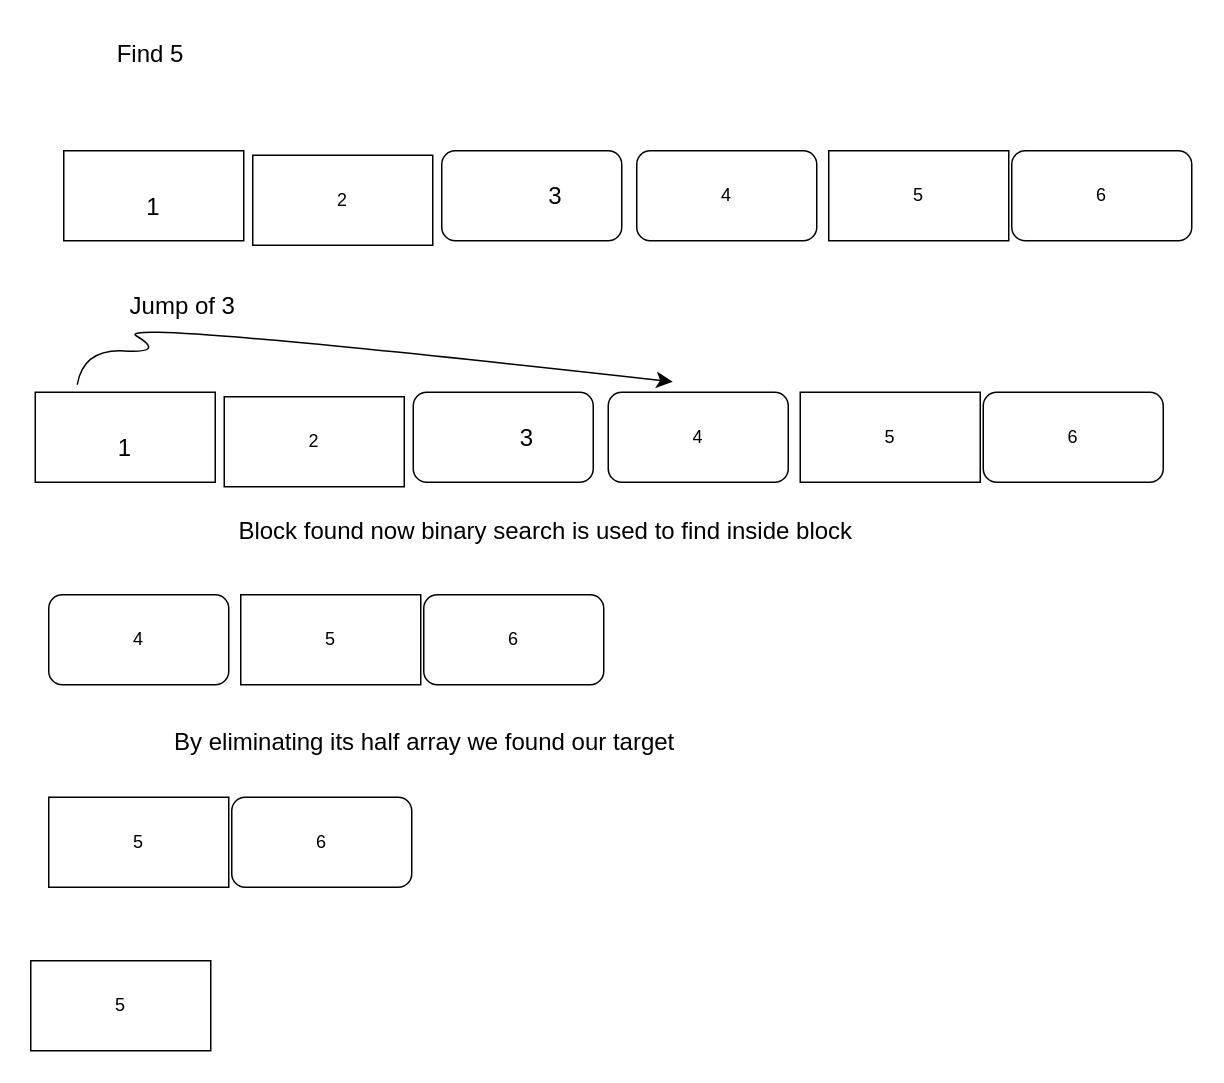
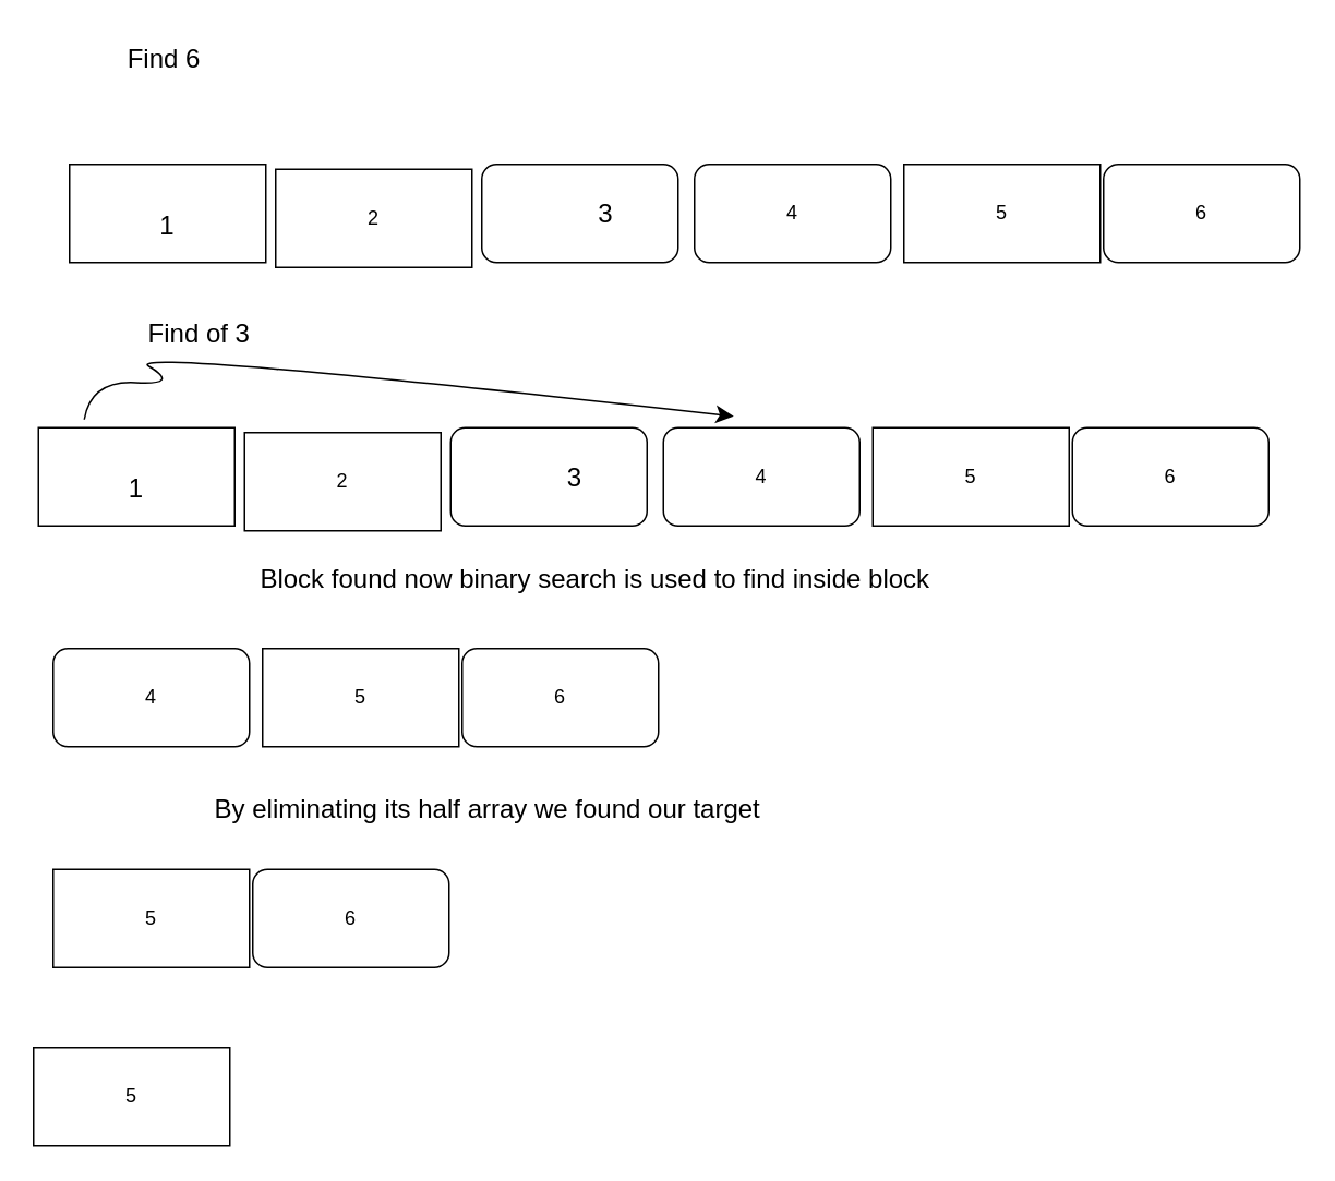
  <mxCell id="0" />
  <mxCell id="1" parent="0" />
  <mxCell id="2" value="" style="rounded=1;whiteSpace=wrap;html=1;" vertex="1" parent="1"><mxGeometry x="294" y="100" width="120" height="60" as="geometry" /></mxCell>
  <mxCell id="3" value="6" style="rounded=1;whiteSpace=wrap;html=1;" vertex="1" parent="1"><mxGeometry x="674" y="100" width="120" height="60" as="geometry" /></mxCell>
  <mxCell id="4" value="5" style="rounded=0;whiteSpace=wrap;html=1;" vertex="1" parent="1"><mxGeometry x="552" y="100" width="120" height="60" as="geometry" /></mxCell>
  <mxCell id="5" value="2" style="rounded=0;whiteSpace=wrap;html=1;" vertex="1" parent="1"><mxGeometry x="168" y="103" width="120" height="60" as="geometry" /></mxCell>
  <mxCell id="6" value="4" style="rounded=1;whiteSpace=wrap;html=1;" vertex="1" parent="1"><mxGeometry x="424" y="100" width="120" height="60" as="geometry" /></mxCell>
  <mxCell id="7" value="&lt;br&gt;&lt;span style=&quot;font-size: 16px;&quot;&gt;1&lt;/span&gt;" style="rounded=0;whiteSpace=wrap;html=1;" vertex="1" parent="1"><mxGeometry x="42" y="100" width="120" height="60" as="geometry" /></mxCell>
  <mxCell id="8" value="3" style="text;strokeColor=none;fillColor=none;html=1;align=center;verticalAlign=middle;whiteSpace=wrap;rounded=0;fontSize=16;" vertex="1" parent="1"><mxGeometry x="340" y="115" width="60" height="30" as="geometry" /></mxCell>
- <mxCell id="9" value="Jump of 3" style="text;strokeColor=none;fillColor=none;html=1;align=center;verticalAlign=middle;whiteSpace=wrap;rounded=0;fontSize=16;" vertex="1" parent="1"><mxGeometry x="72" y="188" width="99" height="30" as="geometry" /></mxCell>
+ <mxCell id="9" value="Find of 3" style="text;strokeColor=none;fillColor=none;html=1;align=center;verticalAlign=middle;whiteSpace=wrap;rounded=0;fontSize=16;" vertex="1" parent="1"><mxGeometry x="72" y="188" width="99" height="30" as="geometry" /></mxCell>
  <mxCell id="10" value="" style="rounded=1;whiteSpace=wrap;html=1;" vertex="1" parent="1"><mxGeometry x="275" y="261" width="120" height="60" as="geometry" /></mxCell>
  <mxCell id="11" value="6" style="rounded=1;whiteSpace=wrap;html=1;" vertex="1" parent="1"><mxGeometry x="655" y="261" width="120" height="60" as="geometry" /></mxCell>
  <mxCell id="12" value="5" style="rounded=0;whiteSpace=wrap;html=1;" vertex="1" parent="1"><mxGeometry x="533" y="261" width="120" height="60" as="geometry" /></mxCell>
  <mxCell id="13" value="2" style="rounded=0;whiteSpace=wrap;html=1;" vertex="1" parent="1"><mxGeometry x="149" y="264" width="120" height="60" as="geometry" /></mxCell>
  <mxCell id="14" value="4" style="rounded=1;whiteSpace=wrap;html=1;" vertex="1" parent="1"><mxGeometry x="405" y="261" width="120" height="60" as="geometry" /></mxCell>
  <mxCell id="15" value="&lt;br&gt;&lt;span style=&quot;font-size: 16px;&quot;&gt;1&lt;/span&gt;" style="rounded=0;whiteSpace=wrap;html=1;" vertex="1" parent="1"><mxGeometry x="23" y="261" width="120" height="60" as="geometry" /></mxCell>
  <mxCell id="16" value="3" style="text;strokeColor=none;fillColor=none;html=1;align=center;verticalAlign=middle;whiteSpace=wrap;rounded=0;fontSize=16;" vertex="1" parent="1"><mxGeometry x="321" y="276" width="60" height="30" as="geometry" /></mxCell>
  <mxCell id="17" value="" style="curved=1;endArrow=classic;html=1;rounded=0;fontSize=12;startSize=8;endSize=8;" edge="1" parent="1"><mxGeometry width="50" height="50" relative="1" as="geometry"><mxPoint x="51" y="256" as="sourcePoint" /><mxPoint x="448" y="254" as="targetPoint" /><Array as="points"><mxPoint x="55" y="232" /><mxPoint x="110" y="235" /><mxPoint x="71" y="212" /></Array></mxGeometry></mxCell>
- <mxCell id="18" value="Find 5" style="text;strokeColor=none;fillColor=none;html=1;align=center;verticalAlign=middle;whiteSpace=wrap;rounded=0;fontSize=16;" vertex="1" parent="1"><mxGeometry x="70" y="20" width="60" height="30" as="geometry" /></mxCell>
+ <mxCell id="18" value="Find 6" style="text;strokeColor=none;fillColor=none;html=1;align=center;verticalAlign=middle;whiteSpace=wrap;rounded=0;fontSize=16;" vertex="1" parent="1"><mxGeometry x="70" y="20" width="60" height="30" as="geometry" /></mxCell>
  <mxCell id="19" value="Block found now binary search is used to find inside block" style="text;strokeColor=none;fillColor=none;html=1;align=center;verticalAlign=middle;whiteSpace=wrap;rounded=0;fontSize=16;" vertex="1" parent="1"><mxGeometry x="32" y="338" width="663" height="30" as="geometry" /></mxCell>
  <mxCell id="20" value="6" style="rounded=1;whiteSpace=wrap;html=1;" vertex="1" parent="1"><mxGeometry x="282" y="396" width="120" height="60" as="geometry" /></mxCell>
  <mxCell id="21" value="5" style="rounded=0;whiteSpace=wrap;html=1;" vertex="1" parent="1"><mxGeometry x="160" y="396" width="120" height="60" as="geometry" /></mxCell>
  <mxCell id="22" value="4" style="rounded=1;whiteSpace=wrap;html=1;" vertex="1" parent="1"><mxGeometry x="32" y="396" width="120" height="60" as="geometry" /></mxCell>
  <mxCell id="23" value="6" style="rounded=1;whiteSpace=wrap;html=1;" vertex="1" parent="1"><mxGeometry y="531" width="120" height="60" as="geometry" x="154" /></mxCell>
  <mxCell id="24" value="5" style="rounded=0;whiteSpace=wrap;html=1;" vertex="1" parent="1"><mxGeometry x="32" y="531" width="120" height="60" as="geometry" /></mxCell>
  <mxCell id="25" value="5" style="rounded=0;whiteSpace=wrap;html=1;" vertex="1" parent="1"><mxGeometry x="20" y="640" width="120" height="60" as="geometry" /></mxCell>
- <mxCell id="26" value="By eliminating its half array we found our target&amp;nbsp;" style="text;strokeColor=none;fillColor=none;html=1;align=center;verticalAlign=middle;whiteSpace=wrap;rounded=0;fontSize=16;" vertex="1" parent="1"><mxGeometry x="58" y="479" width="454" height="30" as="geometry" /></mxCell>
+ <mxCell id="26" value="By eliminating its half array we found our target&amp;nbsp;" style="text;strokeColor=none;fillColor=none;html=1;align=center;verticalAlign=middle;whiteSpace=wrap;rounded=0;fontSize=16;" vertex="1" parent="1"><mxGeometry x="73" y="479" width="454" height="30" as="geometry" /></mxCell>
